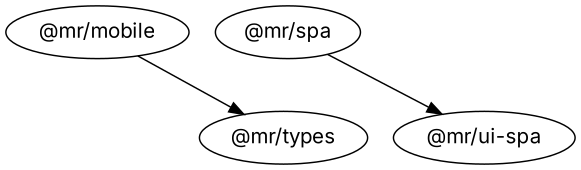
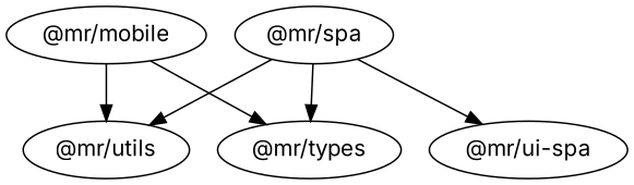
  digraph {
    fontname=Inter
    node [fontname=Inter]
    edge [fontname=Inter]
    "@mr/mobile"
    "@mr/types"
+   "@mr/utils"
    "@mr/spa"
    n5 [label="@mr/ui-spa"]
    "@mr/mobile" -> "@mr/types"
+   "@mr/mobile" -> "@mr/utils"
+   "@mr/spa" -> "@mr/types"
+   "@mr/spa" -> "@mr/utils"
    "@mr/spa" -> n5
  }
